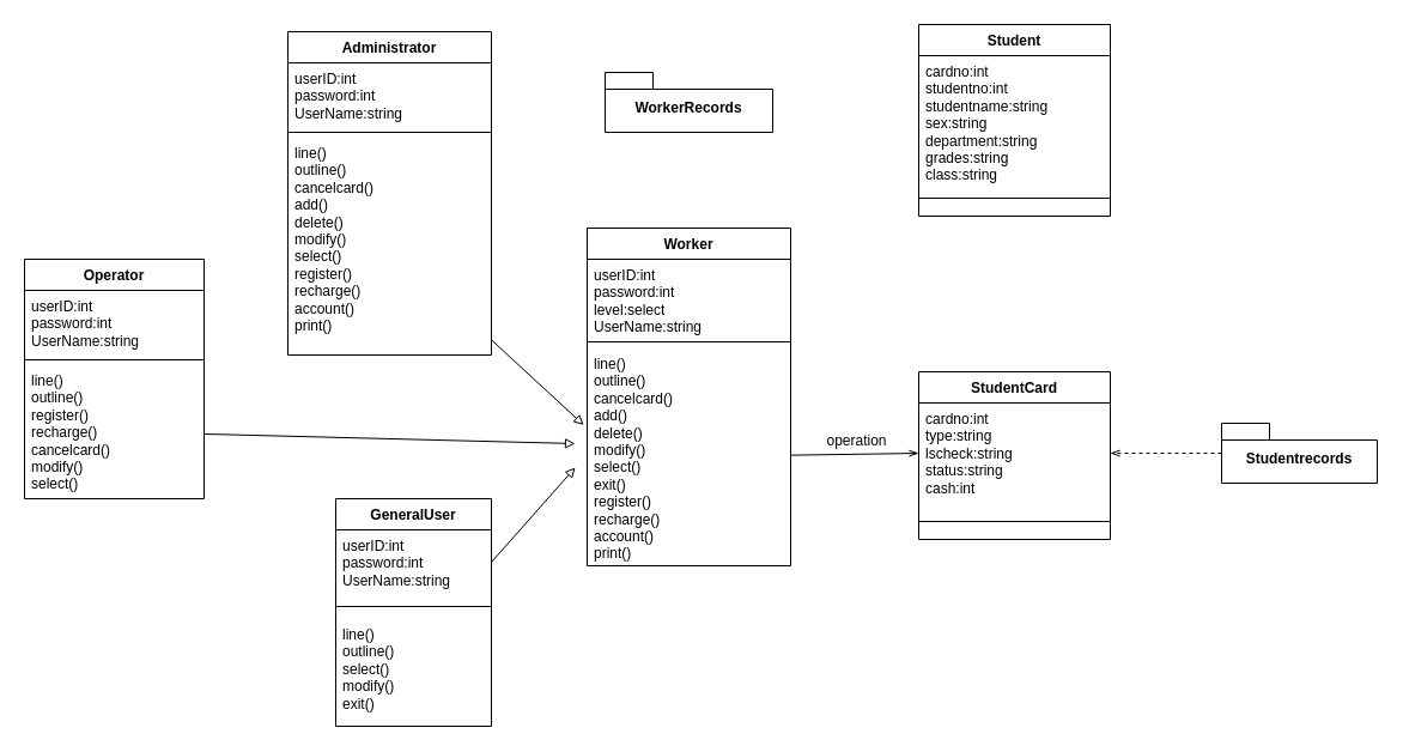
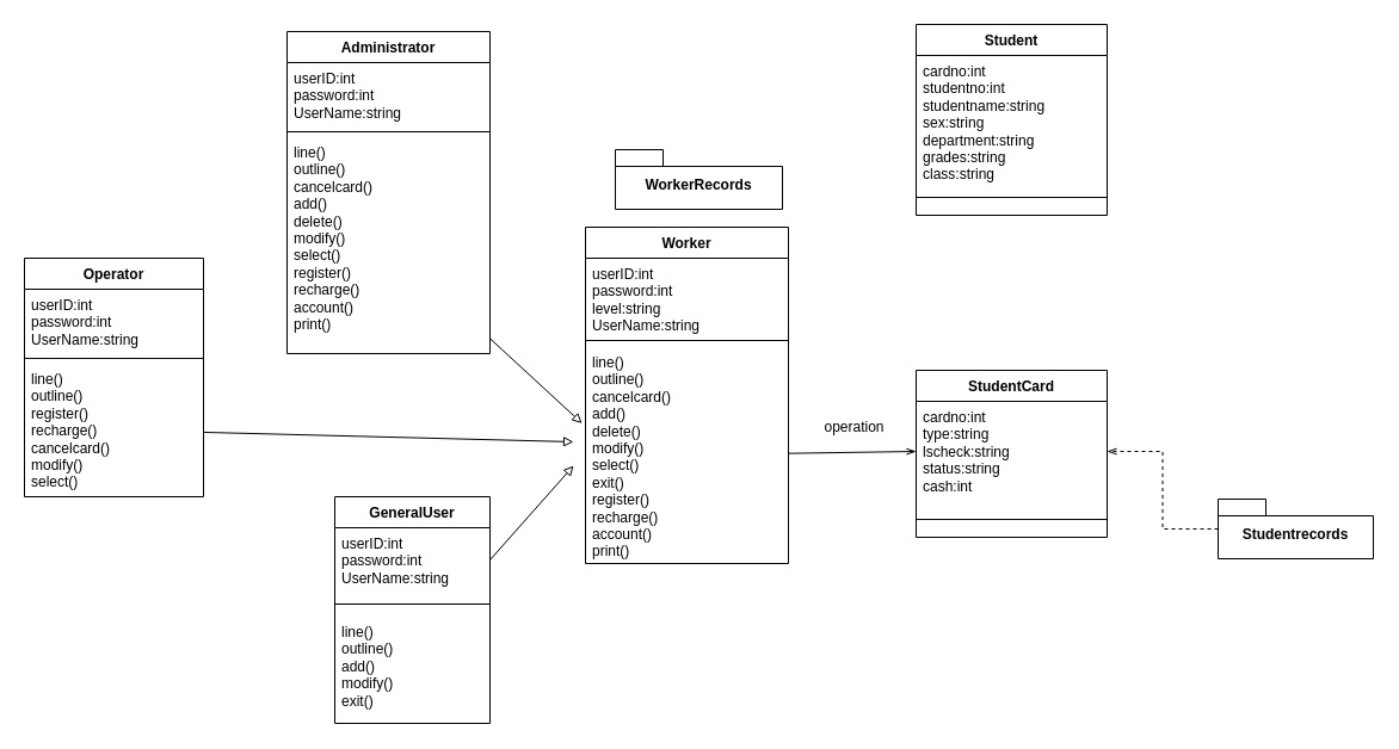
  <mxCell id="0" />
  <mxCell id="1" parent="0" />
  <mxCell id="2" value="Operator" style="swimlane;fontStyle=1;align=center;verticalAlign=top;childLayout=stackLayout;horizontal=1;startSize=26;horizontalStack=0;resizeParent=1;resizeParentMax=0;resizeLast=0;collapsible=1;marginBottom=0;whiteSpace=wrap;html=1;" parent="1" vertex="1"><mxGeometry x="20" y="216" width="150" height="200" as="geometry" /></mxCell>
  <mxCell id="3" value="&lt;span style=&quot;background-color: initial;&quot;&gt;userID:int&lt;/span&gt;&lt;br&gt;&lt;span style=&quot;background-color: initial;&quot;&gt;password:int&lt;/span&gt;&lt;br&gt;&lt;span style=&quot;background-color: initial;&quot;&gt;UserName:string&lt;/span&gt;" style="text;strokeColor=none;fillColor=none;align=left;verticalAlign=top;spacingLeft=4;spacingRight=4;overflow=hidden;rotatable=0;points=[[0,0.5],[1,0.5]];portConstraint=eastwest;whiteSpace=wrap;html=1;" parent="2" vertex="1"><mxGeometry y="26" width="150" height="54" as="geometry" /></mxCell>
  <mxCell id="4" value="" style="line;strokeWidth=1;fillColor=none;align=left;verticalAlign=middle;spacingTop=-1;spacingLeft=3;spacingRight=3;rotatable=0;labelPosition=right;points=[];portConstraint=eastwest;strokeColor=inherit;" parent="2" vertex="1"><mxGeometry y="80" width="150" height="8" as="geometry" /></mxCell>
  <mxCell id="5" style="rounded=0;orthogonalLoop=1;jettySize=auto;html=1;endArrow=block;endFill=0;" parent="2" source="6" edge="1"><mxGeometry relative="1" as="geometry"><mxPoint x="460" y="154" as="targetPoint" /></mxGeometry></mxCell>
  <mxCell id="6" value="line()&lt;br&gt;outline()&lt;br&gt;register()&lt;br&gt;recharge()&lt;br&gt;cancelcard()&lt;br&gt;modify()&lt;br&gt;select()" style="text;strokeColor=none;fillColor=none;align=left;verticalAlign=top;spacingLeft=4;spacingRight=4;overflow=hidden;rotatable=0;points=[[0,0.5],[1,0.5]];portConstraint=eastwest;whiteSpace=wrap;html=1;" parent="2" vertex="1"><mxGeometry y="88" width="150" height="112" as="geometry" /></mxCell>
  <mxCell id="7" value="Administrator" style="swimlane;fontStyle=1;align=center;verticalAlign=top;childLayout=stackLayout;horizontal=1;startSize=26;horizontalStack=0;resizeParent=1;resizeParentMax=0;resizeLast=0;collapsible=1;marginBottom=0;whiteSpace=wrap;html=1;" parent="1" vertex="1"><mxGeometry x="240" y="26" width="170" height="270" as="geometry" /></mxCell>
  <mxCell id="8" value="userID:int&lt;br style=&quot;border-color: var(--border-color);&quot;&gt;password:int&lt;br style=&quot;border-color: var(--border-color);&quot;&gt;&lt;span style=&quot;border-color: var(--border-color); background-color: initial;&quot;&gt;UserName:string&lt;/span&gt;" style="text;strokeColor=none;fillColor=none;align=left;verticalAlign=top;spacingLeft=4;spacingRight=4;overflow=hidden;rotatable=0;points=[[0,0.5],[1,0.5]];portConstraint=eastwest;whiteSpace=wrap;html=1;" parent="7" vertex="1"><mxGeometry y="26" width="170" height="54" as="geometry" /></mxCell>
  <mxCell id="9" value="" style="line;strokeWidth=1;fillColor=none;align=left;verticalAlign=middle;spacingTop=-1;spacingLeft=3;spacingRight=3;rotatable=0;labelPosition=right;points=[];portConstraint=eastwest;strokeColor=inherit;" parent="7" vertex="1"><mxGeometry y="80" width="170" height="8" as="geometry" /></mxCell>
  <mxCell id="10" value="line()&lt;br style=&quot;border-color: var(--border-color);&quot;&gt;outline()&lt;br style=&quot;border-color: var(--border-color);&quot;&gt;cancelcard()&lt;br style=&quot;border-color: var(--border-color);&quot;&gt;add()&lt;br&gt;delete()&lt;br&gt;modify()&lt;br style=&quot;border-color: var(--border-color);&quot;&gt;select()&lt;br&gt;register()&lt;br style=&quot;border-color: var(--border-color);&quot;&gt;recharge()&lt;br&gt;account()&lt;br&gt;print()" style="text;strokeColor=none;fillColor=none;align=left;verticalAlign=top;spacingLeft=4;spacingRight=4;overflow=hidden;rotatable=0;points=[[0,0.5],[1,0.5]];portConstraint=eastwest;whiteSpace=wrap;html=1;" parent="7" vertex="1"><mxGeometry y="88" width="170" height="182" as="geometry" /></mxCell>
  <mxCell id="11" value="GeneralUser" style="swimlane;fontStyle=1;align=center;verticalAlign=top;childLayout=stackLayout;horizontal=1;startSize=26;horizontalStack=0;resizeParent=1;resizeParentMax=0;resizeLast=0;collapsible=1;marginBottom=0;whiteSpace=wrap;html=1;" parent="1" vertex="1"><mxGeometry x="280" y="416" width="130" height="190" as="geometry" /></mxCell>
  <mxCell id="12" value="userID:int&lt;br style=&quot;border-color: var(--border-color);&quot;&gt;&lt;span style=&quot;border-color: var(--border-color); background-color: initial;&quot;&gt;password:int&lt;/span&gt;&lt;br style=&quot;border-color: var(--border-color);&quot;&gt;&lt;span style=&quot;border-color: var(--border-color); background-color: initial;&quot;&gt;UserName:string&lt;/span&gt;" style="text;strokeColor=none;fillColor=none;align=left;verticalAlign=top;spacingLeft=4;spacingRight=4;overflow=hidden;rotatable=0;points=[[0,0.5],[1,0.5]];portConstraint=eastwest;whiteSpace=wrap;html=1;" parent="11" vertex="1"><mxGeometry y="26" width="130" height="54" as="geometry" /></mxCell>
  <mxCell id="13" value="" style="line;strokeWidth=1;fillColor=none;align=left;verticalAlign=middle;spacingTop=-1;spacingLeft=3;spacingRight=3;rotatable=0;labelPosition=right;points=[];portConstraint=eastwest;strokeColor=inherit;" parent="11" vertex="1"><mxGeometry y="80" width="130" height="20" as="geometry" /></mxCell>
- <mxCell id="14" value="line()&lt;br style=&quot;border-color: var(--border-color);&quot;&gt;outline()&lt;br style=&quot;border-color: var(--border-color);&quot;&gt;select()&lt;br&gt;modify()&lt;br style=&quot;border-color: var(--border-color);&quot;&gt;exit()" style="text;strokeColor=none;fillColor=none;align=left;verticalAlign=top;spacingLeft=4;spacingRight=4;overflow=hidden;rotatable=0;points=[[0,0.5],[1,0.5]];portConstraint=eastwest;whiteSpace=wrap;html=1;" parent="11" vertex="1"><mxGeometry y="100" width="130" height="90" as="geometry" /></mxCell>
- <mxCell id="15" value="WorkerRecords" style="shape=folder;fontStyle=1;spacingTop=10;tabWidth=40;tabHeight=14;tabPosition=left;html=1;whiteSpace=wrap;" parent="1" vertex="1"><mxGeometry x="505" y="60" width="140" height="50" as="geometry" /></mxCell>
+ <mxCell id="14" value="line()&lt;br style=&quot;border-color: var(--border-color);&quot;&gt;outline()&lt;br style=&quot;border-color: var(--border-color);&quot;&gt;add()&lt;br&gt;modify()&lt;br style=&quot;border-color: var(--border-color);&quot;&gt;exit()" style="text;strokeColor=none;fillColor=none;align=left;verticalAlign=top;spacingLeft=4;spacingRight=4;overflow=hidden;rotatable=0;points=[[0,0.5],[1,0.5]];portConstraint=eastwest;whiteSpace=wrap;html=1;" parent="11" vertex="1"><mxGeometry y="100" width="130" height="90" as="geometry" /></mxCell>
+ <mxCell id="15" value="WorkerRecords" style="shape=folder;fontStyle=1;spacingTop=10;tabWidth=40;tabHeight=14;tabPosition=left;html=1;whiteSpace=wrap;" parent="1" vertex="1"><mxGeometry x="515" y="125" width="140" height="50" as="geometry" /></mxCell>
  <mxCell id="16" value="StudentCard" style="swimlane;fontStyle=1;align=center;verticalAlign=top;childLayout=stackLayout;horizontal=1;startSize=26;horizontalStack=0;resizeParent=1;resizeParentMax=0;resizeLast=0;collapsible=1;marginBottom=0;whiteSpace=wrap;html=1;" parent="1" vertex="1"><mxGeometry x="767" y="310" width="160" height="140" as="geometry" /></mxCell>
  <mxCell id="17" value="cardno:int&lt;br&gt;type:string&lt;br&gt;lscheck:string&lt;br&gt;status:string&lt;br&gt;cash:int" style="text;strokeColor=none;fillColor=none;align=left;verticalAlign=top;spacingLeft=4;spacingRight=4;overflow=hidden;rotatable=0;points=[[0,0.5],[1,0.5]];portConstraint=eastwest;whiteSpace=wrap;html=1;" parent="16" vertex="1"><mxGeometry y="26" width="160" height="84" as="geometry" /></mxCell>
  <mxCell id="18" value="" style="line;strokeWidth=1;fillColor=none;align=left;verticalAlign=middle;spacingTop=-1;spacingLeft=3;spacingRight=3;rotatable=0;labelPosition=right;points=[];portConstraint=eastwest;strokeColor=inherit;" parent="16" vertex="1"><mxGeometry y="110" width="160" height="30" as="geometry" /></mxCell>
  <mxCell id="19" style="edgeStyle=orthogonalEdgeStyle;rounded=0;orthogonalLoop=1;jettySize=auto;html=1;entryX=1;entryY=0.5;entryDx=0;entryDy=0;dashed=1;endArrow=openThin;endFill=0;" parent="1" source="20" target="17" edge="1"><mxGeometry relative="1" as="geometry" /></mxCell>
- <mxCell id="20" value="Studentrecords" style="shape=folder;fontStyle=1;spacingTop=10;tabWidth=40;tabHeight=14;tabPosition=left;html=1;whiteSpace=wrap;" parent="1" vertex="1"><mxGeometry x="1020" y="353" width="130" height="50" as="geometry" /></mxCell>
+ <mxCell id="20" value="Studentrecords" style="shape=folder;fontStyle=1;spacingTop=10;tabWidth=40;tabHeight=14;tabPosition=left;html=1;whiteSpace=wrap;" parent="1" vertex="1"><mxGeometry x="1020" y="418" width="130" height="50" as="geometry" /></mxCell>
  <mxCell id="21" value="Worker" style="swimlane;fontStyle=1;align=center;verticalAlign=top;childLayout=stackLayout;horizontal=1;startSize=26;horizontalStack=0;resizeParent=1;resizeParentMax=0;resizeLast=0;collapsible=1;marginBottom=0;whiteSpace=wrap;html=1;" parent="1" vertex="1"><mxGeometry x="490" y="190" width="170" height="282" as="geometry" /></mxCell>
- <mxCell id="22" value="userID:int&lt;br style=&quot;border-color: var(--border-color);&quot;&gt;password:int&lt;br style=&quot;border-color: var(--border-color);&quot;&gt;&lt;span style=&quot;border-color: var(--border-color); background-color: initial;&quot;&gt;level:select&lt;br&gt;UserName:string&lt;/span&gt;" style="text;strokeColor=none;fillColor=none;align=left;verticalAlign=top;spacingLeft=4;spacingRight=4;overflow=hidden;rotatable=0;points=[[0,0.5],[1,0.5]];portConstraint=eastwest;whiteSpace=wrap;html=1;" parent="21" vertex="1"><mxGeometry y="26" width="170" height="64" as="geometry" /></mxCell>
+ <mxCell id="22" value="userID:int&lt;br style=&quot;border-color: var(--border-color);&quot;&gt;password:int&lt;br style=&quot;border-color: var(--border-color);&quot;&gt;&lt;span style=&quot;border-color: var(--border-color); background-color: initial;&quot;&gt;level:string&lt;br&gt;UserName:string&lt;/span&gt;" style="text;strokeColor=none;fillColor=none;align=left;verticalAlign=top;spacingLeft=4;spacingRight=4;overflow=hidden;rotatable=0;points=[[0,0.5],[1,0.5]];portConstraint=eastwest;whiteSpace=wrap;html=1;" parent="21" vertex="1"><mxGeometry y="26" width="170" height="64" as="geometry" /></mxCell>
  <mxCell id="23" value="" style="line;strokeWidth=1;fillColor=none;align=left;verticalAlign=middle;spacingTop=-1;spacingLeft=3;spacingRight=3;rotatable=0;labelPosition=right;points=[];portConstraint=eastwest;strokeColor=inherit;" parent="21" vertex="1"><mxGeometry y="90" width="170" height="10" as="geometry" /></mxCell>
  <mxCell id="24" value="line()&lt;br style=&quot;border-color: var(--border-color);&quot;&gt;outline()&lt;br style=&quot;border-color: var(--border-color);&quot;&gt;cancelcard()&lt;br style=&quot;border-color: var(--border-color);&quot;&gt;add()&lt;br&gt;delete()&lt;br&gt;modify()&lt;br style=&quot;border-color: var(--border-color);&quot;&gt;select()&lt;br&gt;exit()&lt;br&gt;register()&lt;br style=&quot;border-color: var(--border-color);&quot;&gt;recharge()&lt;br&gt;account()&lt;br&gt;print()" style="text;strokeColor=none;fillColor=none;align=left;verticalAlign=top;spacingLeft=4;spacingRight=4;overflow=hidden;rotatable=0;points=[[0,0.5],[1,0.5]];portConstraint=eastwest;whiteSpace=wrap;html=1;" parent="21" vertex="1"><mxGeometry y="100" width="170" height="182" as="geometry" /></mxCell>
  <mxCell id="25" value="Student" style="swimlane;fontStyle=1;align=center;verticalAlign=top;childLayout=stackLayout;horizontal=1;startSize=26;horizontalStack=0;resizeParent=1;resizeParentMax=0;resizeLast=0;collapsible=1;marginBottom=0;whiteSpace=wrap;html=1;" parent="1" vertex="1"><mxGeometry x="767" y="20" width="160" height="160" as="geometry" /></mxCell>
  <mxCell id="26" value="cardno:int&lt;br&gt;studentno:int&lt;br&gt;studentname:string&lt;br&gt;sex:string&lt;br&gt;department:string&lt;br&gt;grades:string&lt;br&gt;class:string" style="text;strokeColor=none;fillColor=none;align=left;verticalAlign=top;spacingLeft=4;spacingRight=4;overflow=hidden;rotatable=0;points=[[0,0.5],[1,0.5]];portConstraint=eastwest;whiteSpace=wrap;html=1;" parent="25" vertex="1"><mxGeometry y="26" width="160" height="104" as="geometry" /></mxCell>
  <mxCell id="27" value="" style="line;strokeWidth=1;fillColor=none;align=left;verticalAlign=middle;spacingTop=-1;spacingLeft=3;spacingRight=3;rotatable=0;labelPosition=right;points=[];portConstraint=eastwest;strokeColor=inherit;" parent="25" vertex="1"><mxGeometry y="130" width="160" height="30" as="geometry" /></mxCell>
  <mxCell id="28" style="rounded=0;orthogonalLoop=1;jettySize=auto;html=1;entryX=0;entryY=0.5;entryDx=0;entryDy=0;endArrow=openThin;endFill=0;" parent="1" source="24" target="17" edge="1"><mxGeometry relative="1" as="geometry" /></mxCell>
- <mxCell id="29" value="operation" style="text;html=1;align=center;verticalAlign=middle;resizable=0;points=[];autosize=1;strokeColor=none;fillColor=none;" parent="1" vertex="1"><mxGeometry x="680" y="353" width="70" height="30" as="geometry" /></mxCell>
+ <mxCell id="29" value="operation" style="text;html=1;align=center;verticalAlign=middle;resizable=0;points=[];autosize=1;strokeColor=none;fillColor=none;" parent="1" vertex="1"><mxGeometry x="680" y="343" width="70" height="30" as="geometry" /></mxCell>
  <mxCell id="30" value="" style="rounded=0;orthogonalLoop=1;jettySize=auto;html=1;entryX=-0.017;entryY=0.354;entryDx=0;entryDy=0;entryPerimeter=0;endArrow=block;endFill=0;" parent="1" source="10" target="24" edge="1"><mxGeometry relative="1" as="geometry" /></mxCell>
  <mxCell id="31" style="rounded=0;orthogonalLoop=1;jettySize=auto;html=1;exitX=1;exitY=0.5;exitDx=0;exitDy=0;endArrow=block;endFill=0;" parent="1" source="12" edge="1"><mxGeometry relative="1" as="geometry"><mxPoint x="480" y="390" as="targetPoint" /></mxGeometry></mxCell>
